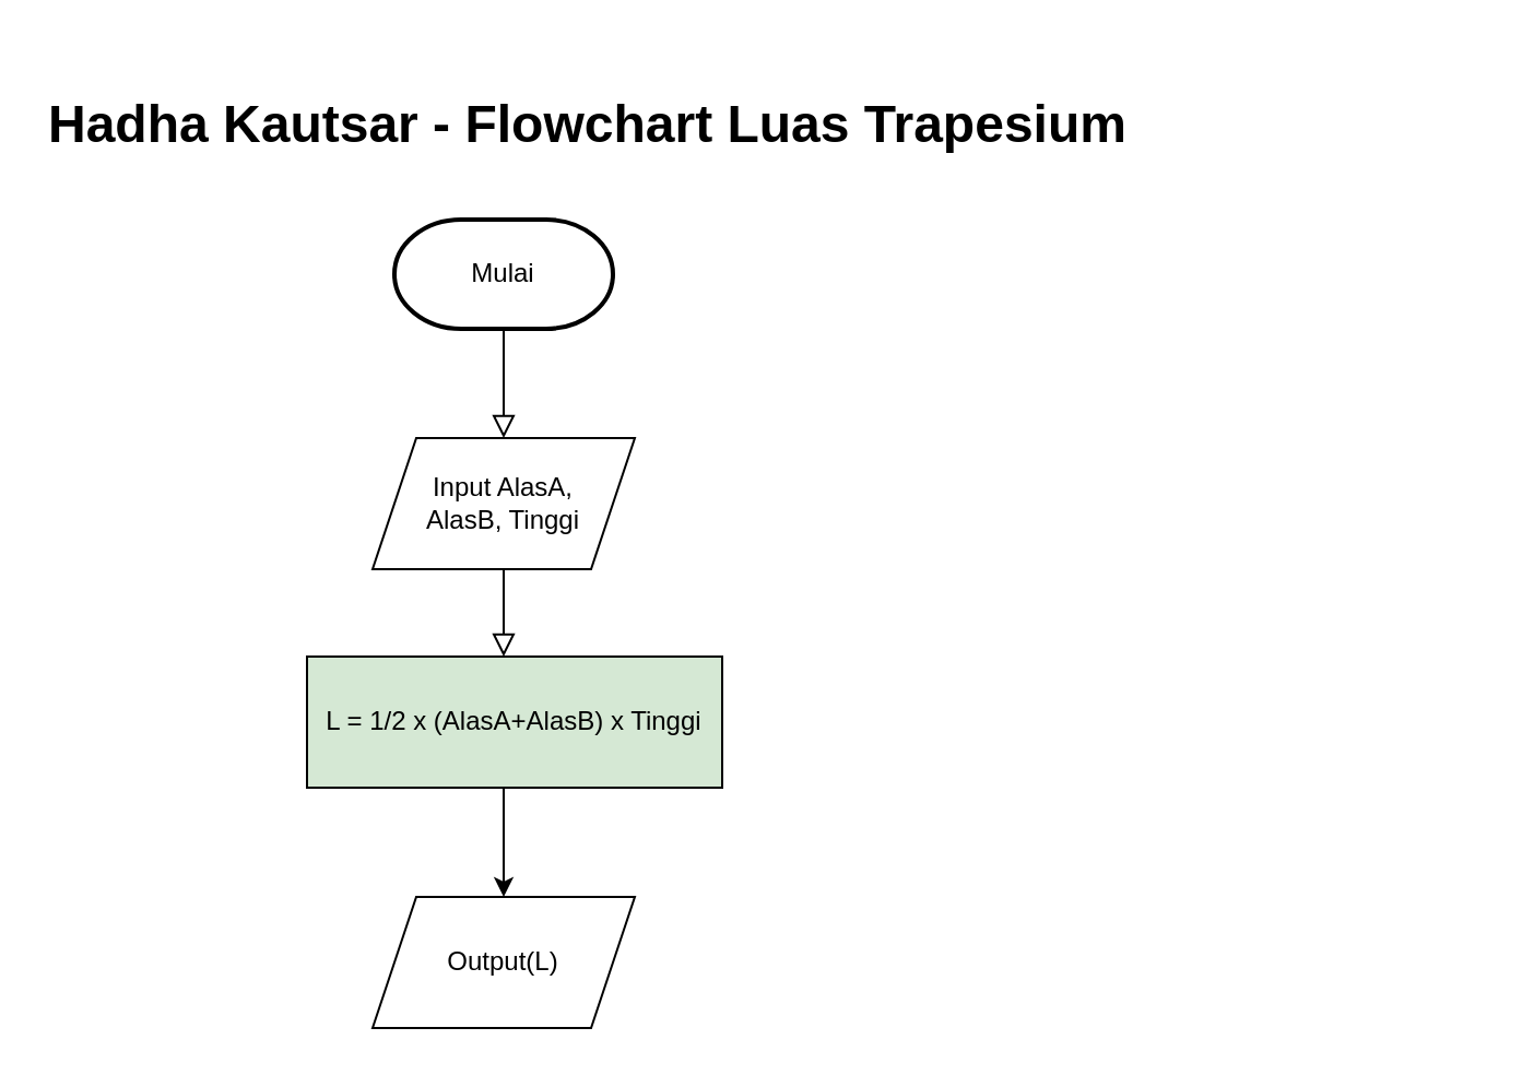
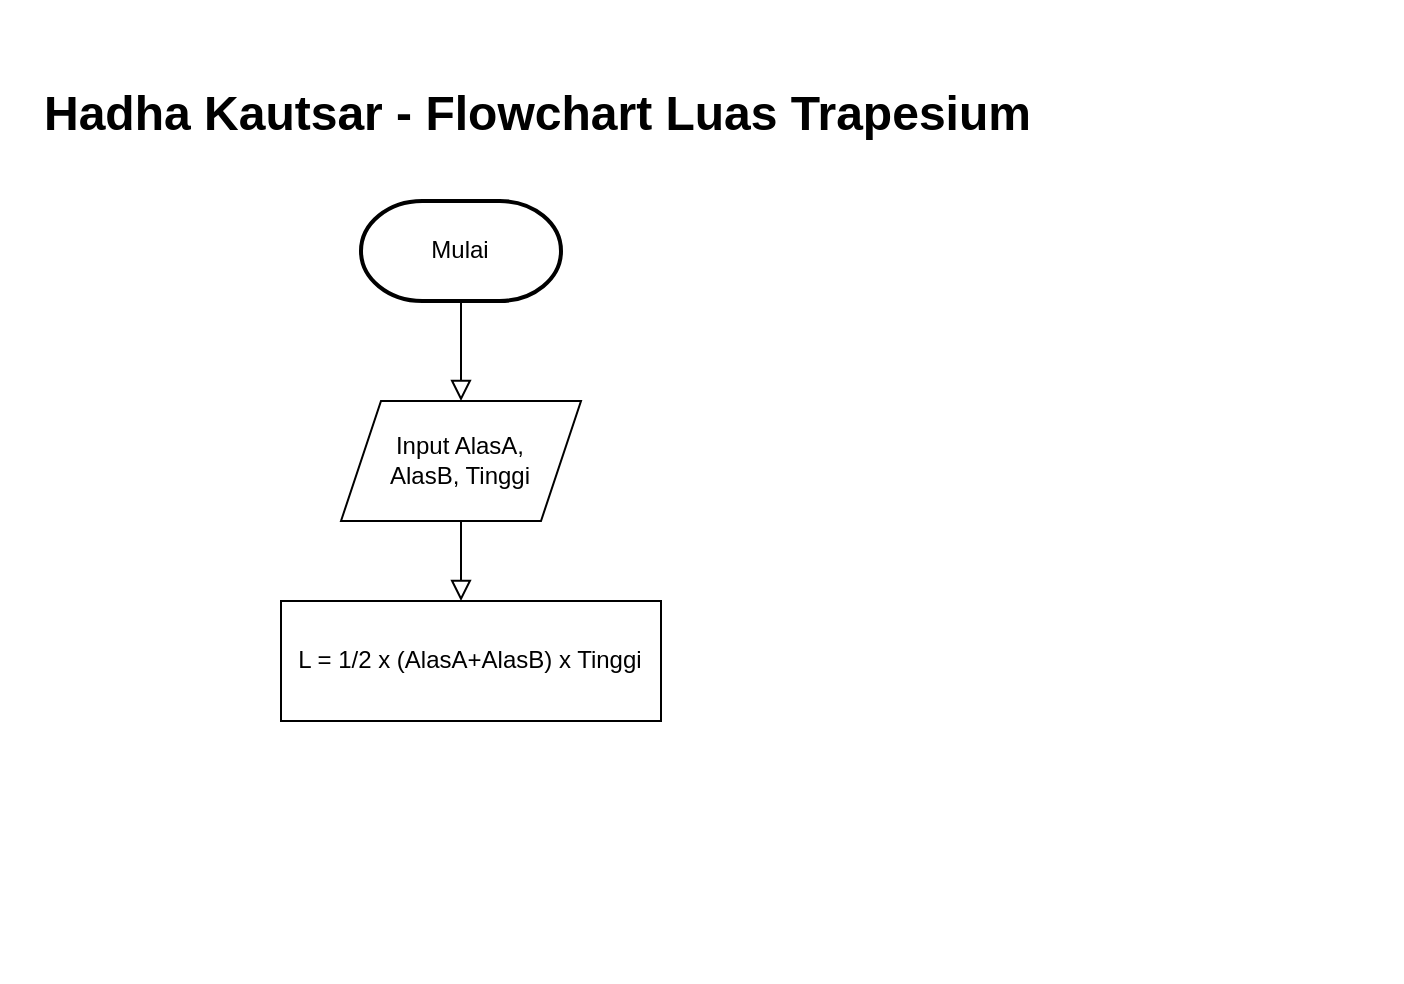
  <mxCell id="0" />
  <mxCell id="1" parent="0" />
  <mxCell id="2" value="&lt;h1&gt;Hadha Kautsar - Flowchart Luas Trapesium &lt;br&gt;&lt;/h1&gt;&lt;p&gt;&lt;br&gt;&lt;/p&gt;" style="text;whiteSpace=wrap;html=1;" vertex="1" parent="1"><mxGeometry x="20" y="20" width="660" height="70" as="geometry" /></mxCell>
  <mxCell id="3" value="" style="rounded=0;html=1;jettySize=auto;orthogonalLoop=1;fontSize=11;endArrow=block;endFill=0;endSize=8;strokeWidth=1;shadow=0;labelBackgroundColor=none;edgeStyle=orthogonalEdgeStyle;" edge="1" parent="1"><mxGeometry relative="1" as="geometry"><mxPoint x="230" y="150" as="sourcePoint" /><mxPoint x="230" y="200" as="targetPoint" /></mxGeometry></mxCell>
  <mxCell id="4" value="" style="rounded=0;html=1;jettySize=auto;orthogonalLoop=1;fontSize=11;endArrow=block;endFill=0;endSize=8;strokeWidth=1;shadow=0;labelBackgroundColor=none;edgeStyle=orthogonalEdgeStyle;exitX=0.5;exitY=1;exitDx=0;exitDy=0;" edge="1" parent="1" source="6"><mxGeometry y="20" relative="1" as="geometry"><mxPoint as="offset" /><mxPoint x="230" y="250" as="sourcePoint" /><mxPoint x="230" y="300" as="targetPoint" /><Array as="points" /></mxGeometry></mxCell>
  <mxCell id="5" value="Mulai" style="strokeWidth=2;html=1;shape=mxgraph.flowchart.terminator;whiteSpace=wrap;" vertex="1" parent="1"><mxGeometry x="180" y="100" width="100" height="50" as="geometry" /></mxCell>
  <mxCell id="6" value="&lt;div&gt;Input AlasA, &lt;br&gt;&lt;/div&gt;&lt;div&gt;AlasB, Tinggi&lt;br&gt;&lt;/div&gt;" style="shape=parallelogram;perimeter=parallelogramPerimeter;whiteSpace=wrap;html=1;fixedSize=1;arcSize=6;" vertex="1" parent="1"><mxGeometry x="170" y="200" width="120" height="60" as="geometry" /></mxCell>
- <mxCell id="7" value="" style="edgeStyle=orthogonalEdgeStyle;rounded=0;orthogonalLoop=1;jettySize=auto;html=1;" edge="1" parent="1" source="8" target="9"><mxGeometry relative="1" as="geometry"><Array as="points"><mxPoint x="230" y="370" /><mxPoint x="230" y="370" /></Array></mxGeometry></mxCell>
- <mxCell id="8" value="L = 1/2 x (AlasA+AlasB) x Tinggi" style="rounded=0;whiteSpace=wrap;html=1;fillColor=#d5e8d4;" vertex="1" parent="1"><mxGeometry x="140" y="300" width="190" height="60" as="geometry" /></mxCell>
- <mxCell id="9" value="Output(L)" style="shape=parallelogram;perimeter=parallelogramPerimeter;whiteSpace=wrap;html=1;fixedSize=1;rounded=0;" vertex="1" parent="1"><mxGeometry x="170" y="410" width="120" height="60" as="geometry" /></mxCell>
+ <mxCell id="8" value="L = 1/2 x (AlasA+AlasB) x Tinggi" style="rounded=0;whiteSpace=wrap;html=1;" vertex="1" parent="1"><mxGeometry x="140" y="300" width="190" height="60" as="geometry" /></mxCell>
